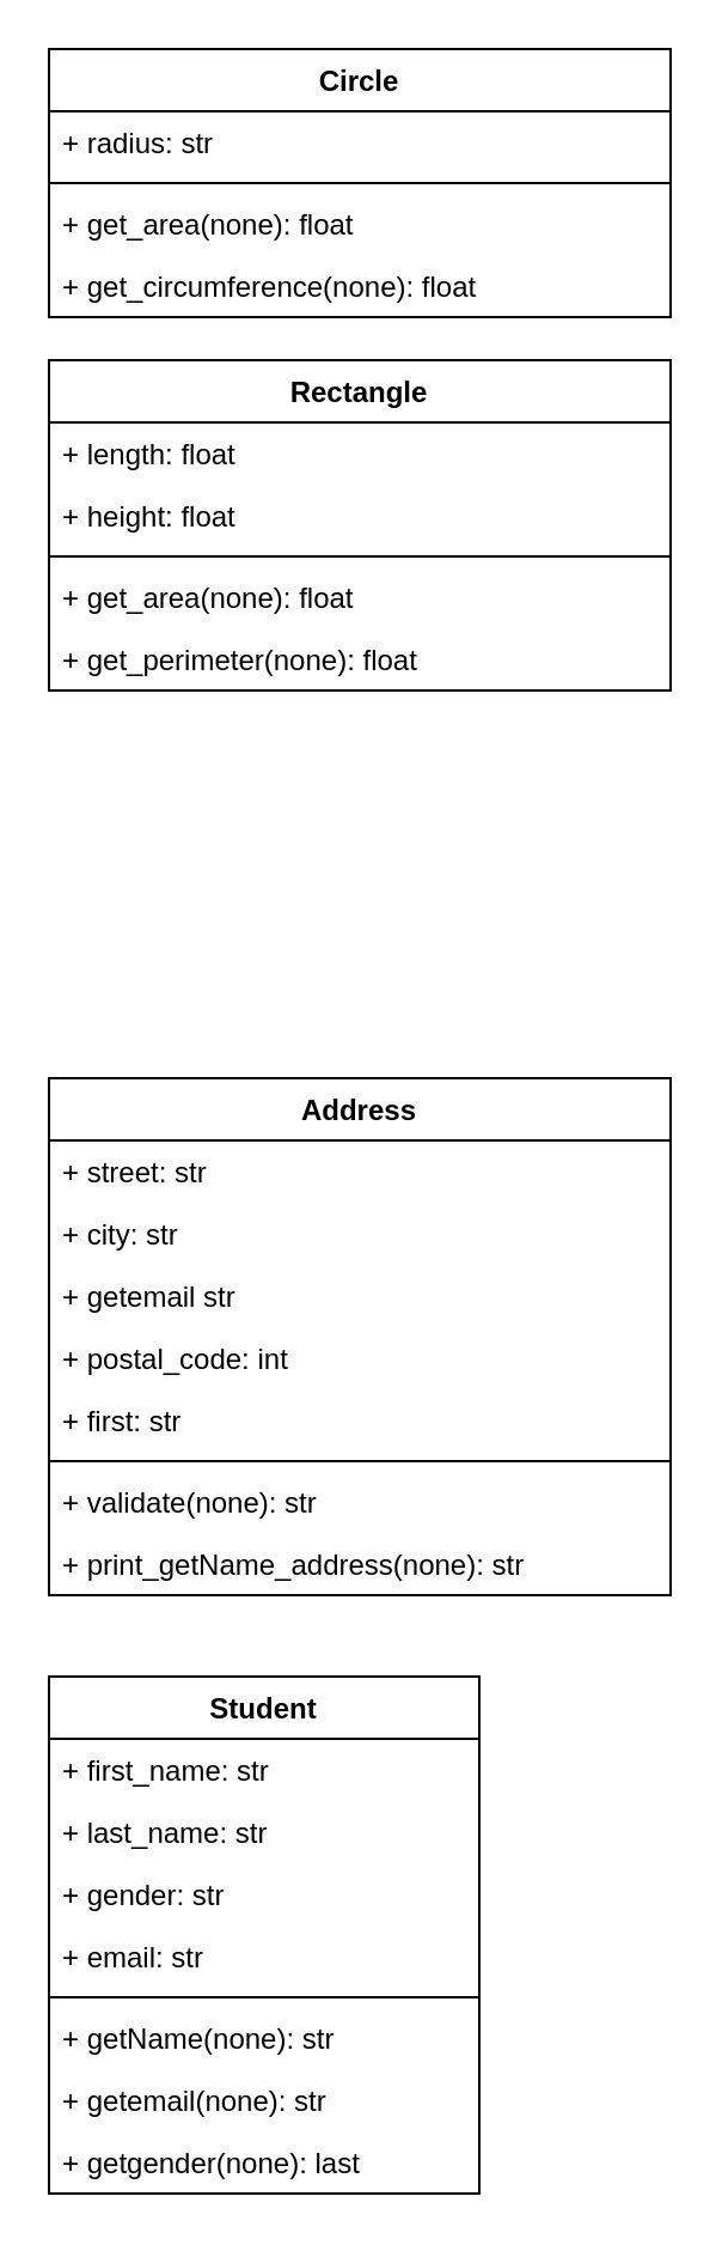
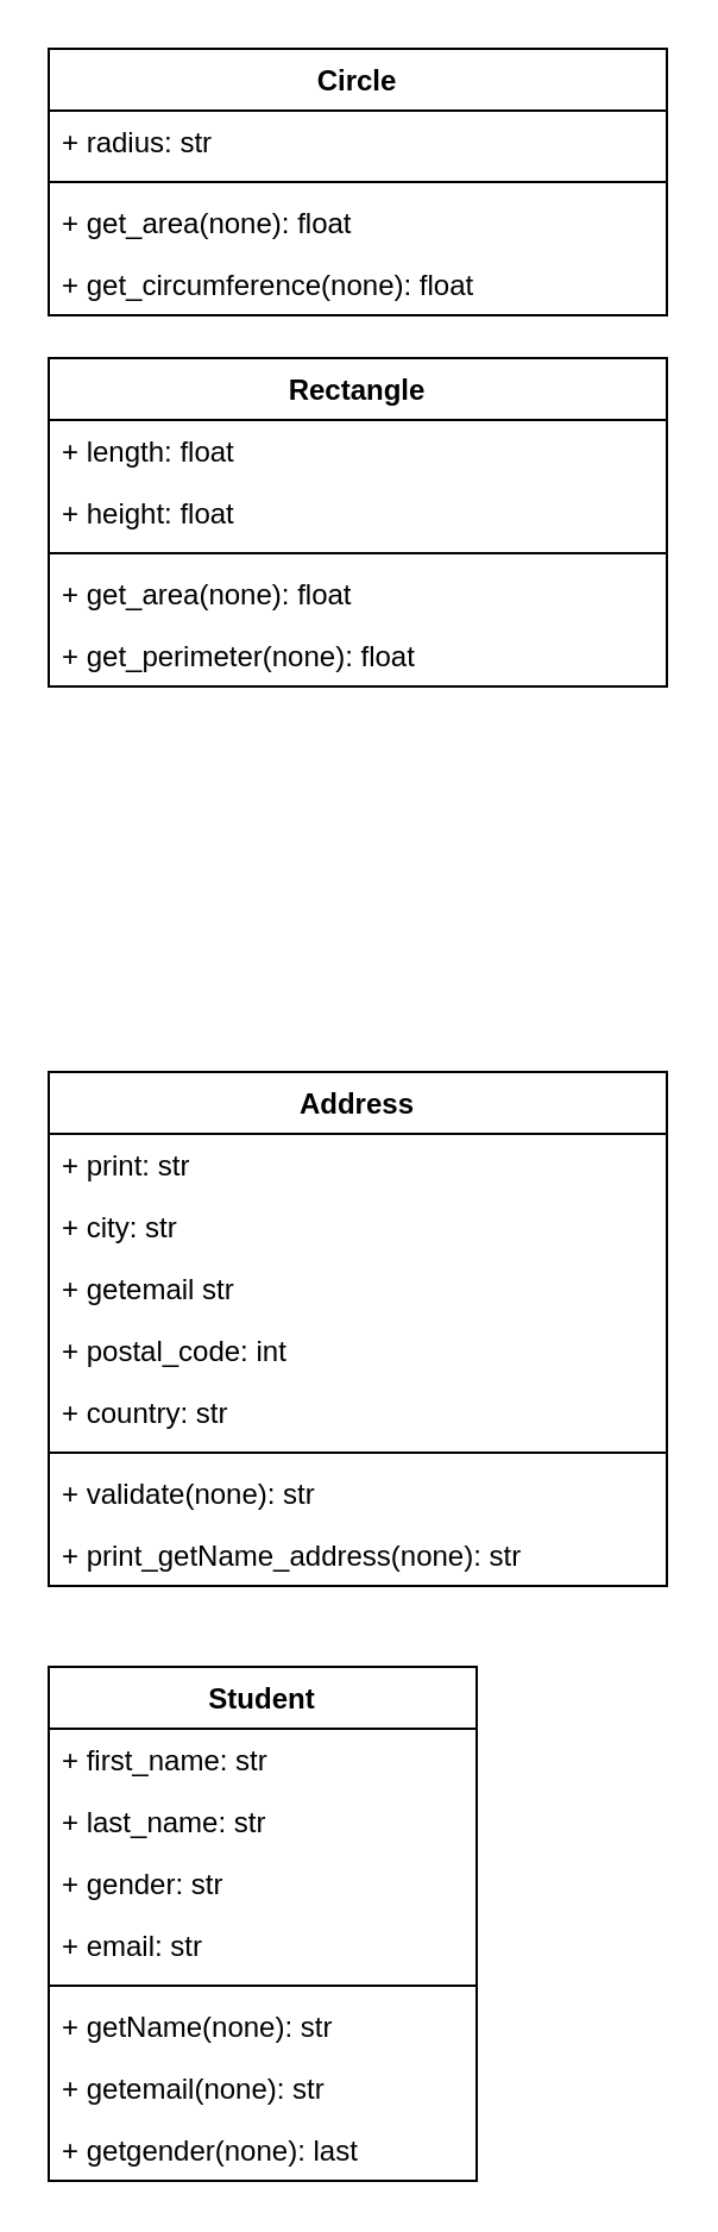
  <mxCell id="0" />
  <mxCell id="1" parent="0" />
  <mxCell id="2" value="Student" style="swimlane;fontStyle=1;align=center;verticalAlign=top;childLayout=stackLayout;horizontal=1;startSize=26;horizontalStack=0;resizeParent=1;resizeParentMax=0;resizeLast=0;collapsible=1;marginBottom=0;" vertex="1" parent="1"><mxGeometry x="20" y="700" width="180" height="216" as="geometry" /></mxCell>
  <mxCell id="3" value="+ first_name: str" style="text;strokeColor=none;fillColor=none;align=left;verticalAlign=top;spacingLeft=4;spacingRight=4;overflow=hidden;rotatable=0;points=[[0,0.5],[1,0.5]];portConstraint=eastwest;" vertex="1" parent="2"><mxGeometry y="26" width="180" height="26" as="geometry" /></mxCell>
  <mxCell id="4" value="+ last_name: str" style="text;strokeColor=none;fillColor=none;align=left;verticalAlign=top;spacingLeft=4;spacingRight=4;overflow=hidden;rotatable=0;points=[[0,0.5],[1,0.5]];portConstraint=eastwest;" vertex="1" parent="2"><mxGeometry y="52" width="180" height="26" as="geometry" /></mxCell>
  <mxCell id="5" value="+ gender: str" style="text;strokeColor=none;fillColor=none;align=left;verticalAlign=top;spacingLeft=4;spacingRight=4;overflow=hidden;rotatable=0;points=[[0,0.5],[1,0.5]];portConstraint=eastwest;" vertex="1" parent="2"><mxGeometry y="78" width="180" height="26" as="geometry" /></mxCell>
  <mxCell id="6" value="+ email: str" style="text;strokeColor=none;fillColor=none;align=left;verticalAlign=top;spacingLeft=4;spacingRight=4;overflow=hidden;rotatable=0;points=[[0,0.5],[1,0.5]];portConstraint=eastwest;" vertex="1" parent="2"><mxGeometry y="104" width="180" height="26" as="geometry" /></mxCell>
  <mxCell id="7" value="" style="line;strokeWidth=1;fillColor=none;align=left;verticalAlign=middle;spacingTop=-1;spacingLeft=3;spacingRight=3;rotatable=0;labelPosition=right;points=[];portConstraint=eastwest;" vertex="1" parent="2"><mxGeometry y="130" width="180" height="8" as="geometry" /></mxCell>
  <mxCell id="8" value="+ getName(none): str" style="text;strokeColor=none;fillColor=none;align=left;verticalAlign=top;spacingLeft=4;spacingRight=4;overflow=hidden;rotatable=0;points=[[0,0.5],[1,0.5]];portConstraint=eastwest;" vertex="1" parent="2"><mxGeometry y="138" width="180" height="26" as="geometry" /></mxCell>
  <mxCell id="9" value="+ getemail(none): str" style="text;strokeColor=none;fillColor=none;align=left;verticalAlign=top;spacingLeft=4;spacingRight=4;overflow=hidden;rotatable=0;points=[[0,0.5],[1,0.5]];portConstraint=eastwest;" vertex="1" parent="2"><mxGeometry y="164" width="180" height="26" as="geometry" /></mxCell>
  <mxCell id="10" value="+ getgender(none): last" style="text;strokeColor=none;fillColor=none;align=left;verticalAlign=top;spacingLeft=4;spacingRight=4;overflow=hidden;rotatable=0;points=[[0,0.5],[1,0.5]];portConstraint=eastwest;" vertex="1" parent="2"><mxGeometry y="190" width="180" height="26" as="geometry" /></mxCell>
  <mxCell id="11" value="Circle" style="swimlane;fontStyle=1;align=center;verticalAlign=top;childLayout=stackLayout;horizontal=1;startSize=26;horizontalStack=0;resizeParent=1;resizeParentMax=0;resizeLast=0;collapsible=1;marginBottom=0;shadow=0;" vertex="1" parent="1"><mxGeometry x="20" y="20" width="260" height="112" as="geometry" /></mxCell>
  <mxCell id="12" value="+ radius: str" style="text;strokeColor=none;fillColor=none;align=left;verticalAlign=top;spacingLeft=4;spacingRight=4;overflow=hidden;rotatable=0;points=[[0,0.5],[1,0.5]];portConstraint=eastwest;" vertex="1" parent="11"><mxGeometry y="26" width="260" height="26" as="geometry" /></mxCell>
  <mxCell id="13" value="" style="line;strokeWidth=1;fillColor=none;align=left;verticalAlign=middle;spacingTop=-1;spacingLeft=3;spacingRight=3;rotatable=0;labelPosition=right;points=[];portConstraint=eastwest;" vertex="1" parent="11"><mxGeometry y="52" width="260" height="8" as="geometry" /></mxCell>
  <mxCell id="14" value="+ get_area(none): float" style="text;strokeColor=none;fillColor=none;align=left;verticalAlign=top;spacingLeft=4;spacingRight=4;overflow=hidden;rotatable=0;points=[[0,0.5],[1,0.5]];portConstraint=eastwest;" vertex="1" parent="11"><mxGeometry y="60" width="260" height="26" as="geometry" /></mxCell>
  <mxCell id="15" value="+ get_circumference(none): float" style="text;strokeColor=none;fillColor=none;align=left;verticalAlign=top;spacingLeft=4;spacingRight=4;overflow=hidden;rotatable=0;points=[[0,0.5],[1,0.5]];portConstraint=eastwest;" vertex="1" parent="11"><mxGeometry y="86" width="260" height="26" as="geometry" /></mxCell>
  <mxCell id="16" value="Rectangle" style="swimlane;fontStyle=1;align=center;verticalAlign=top;childLayout=stackLayout;horizontal=1;startSize=26;horizontalStack=0;resizeParent=1;resizeParentMax=0;resizeLast=0;collapsible=1;marginBottom=0;shadow=0;" vertex="1" parent="1"><mxGeometry x="20" y="150" width="260" height="138" as="geometry" /></mxCell>
  <mxCell id="17" value="+ length: float" style="text;strokeColor=none;fillColor=none;align=left;verticalAlign=top;spacingLeft=4;spacingRight=4;overflow=hidden;rotatable=0;points=[[0,0.5],[1,0.5]];portConstraint=eastwest;" vertex="1" parent="16"><mxGeometry y="26" width="260" height="26" as="geometry" /></mxCell>
  <mxCell id="18" value="+ height: float" style="text;strokeColor=none;fillColor=none;align=left;verticalAlign=top;spacingLeft=4;spacingRight=4;overflow=hidden;rotatable=0;points=[[0,0.5],[1,0.5]];portConstraint=eastwest;" vertex="1" parent="16"><mxGeometry y="52" width="260" height="26" as="geometry" /></mxCell>
  <mxCell id="19" value="" style="line;strokeWidth=1;fillColor=none;align=left;verticalAlign=middle;spacingTop=-1;spacingLeft=3;spacingRight=3;rotatable=0;labelPosition=right;points=[];portConstraint=eastwest;" vertex="1" parent="16"><mxGeometry y="78" width="260" height="8" as="geometry" /></mxCell>
  <mxCell id="20" value="+ get_area(none): float" style="text;strokeColor=none;fillColor=none;align=left;verticalAlign=top;spacingLeft=4;spacingRight=4;overflow=hidden;rotatable=0;points=[[0,0.5],[1,0.5]];portConstraint=eastwest;" vertex="1" parent="16"><mxGeometry y="86" width="260" height="26" as="geometry" /></mxCell>
  <mxCell id="21" value="+ get_perimeter(none): float" style="text;strokeColor=none;fillColor=none;align=left;verticalAlign=top;spacingLeft=4;spacingRight=4;overflow=hidden;rotatable=0;points=[[0,0.5],[1,0.5]];portConstraint=eastwest;" vertex="1" parent="16"><mxGeometry y="112" width="260" height="26" as="geometry" /></mxCell>
  <mxCell id="22" value="Address" style="swimlane;fontStyle=1;align=center;verticalAlign=top;childLayout=stackLayout;horizontal=1;startSize=26;horizontalStack=0;resizeParent=1;resizeParentMax=0;resizeLast=0;collapsible=1;marginBottom=0;" vertex="1" parent="1"><mxGeometry x="20" y="450" width="260" height="216" as="geometry" /></mxCell>
- <mxCell id="23" value="+ street: str" style="text;strokeColor=none;fillColor=none;align=left;verticalAlign=top;spacingLeft=4;spacingRight=4;overflow=hidden;rotatable=0;points=[[0,0.5],[1,0.5]];portConstraint=eastwest;" vertex="1" parent="22"><mxGeometry y="26" width="260" height="26" as="geometry" /></mxCell>
+ <mxCell id="23" value="+ print: str" style="text;strokeColor=none;fillColor=none;align=left;verticalAlign=top;spacingLeft=4;spacingRight=4;overflow=hidden;rotatable=0;points=[[0,0.5],[1,0.5]];portConstraint=eastwest;" vertex="1" parent="22"><mxGeometry y="26" width="260" height="26" as="geometry" /></mxCell>
  <mxCell id="24" value="+ city: str" style="text;strokeColor=none;fillColor=none;align=left;verticalAlign=top;spacingLeft=4;spacingRight=4;overflow=hidden;rotatable=0;points=[[0,0.5],[1,0.5]];portConstraint=eastwest;" vertex="1" parent="22"><mxGeometry y="52" width="260" height="26" as="geometry" /></mxCell>
  <mxCell id="25" value="+ getemail str" style="text;strokeColor=none;fillColor=none;align=left;verticalAlign=top;spacingLeft=4;spacingRight=4;overflow=hidden;rotatable=0;points=[[0,0.5],[1,0.5]];portConstraint=eastwest;" vertex="1" parent="22"><mxGeometry y="78" width="260" height="26" as="geometry" /></mxCell>
  <mxCell id="26" value="+ postal_code: int" style="text;strokeColor=none;fillColor=none;align=left;verticalAlign=top;spacingLeft=4;spacingRight=4;overflow=hidden;rotatable=0;points=[[0,0.5],[1,0.5]];portConstraint=eastwest;" vertex="1" parent="22"><mxGeometry y="104" width="260" height="26" as="geometry" /></mxCell>
- <mxCell id="27" value="+ first: str" style="text;strokeColor=none;fillColor=none;align=left;verticalAlign=top;spacingLeft=4;spacingRight=4;overflow=hidden;rotatable=0;points=[[0,0.5],[1,0.5]];portConstraint=eastwest;" vertex="1" parent="22"><mxGeometry y="130" width="260" height="26" as="geometry" /></mxCell>
+ <mxCell id="27" value="+ country: str" style="text;strokeColor=none;fillColor=none;align=left;verticalAlign=top;spacingLeft=4;spacingRight=4;overflow=hidden;rotatable=0;points=[[0,0.5],[1,0.5]];portConstraint=eastwest;" vertex="1" parent="22"><mxGeometry y="130" width="260" height="26" as="geometry" /></mxCell>
  <mxCell id="28" value="" style="line;strokeWidth=1;fillColor=none;align=left;verticalAlign=middle;spacingTop=-1;spacingLeft=3;spacingRight=3;rotatable=0;labelPosition=right;points=[];portConstraint=eastwest;" vertex="1" parent="22"><mxGeometry y="156" width="260" height="8" as="geometry" /></mxCell>
  <mxCell id="29" value="+ validate(none): str" style="text;strokeColor=none;fillColor=none;align=left;verticalAlign=top;spacingLeft=4;spacingRight=4;overflow=hidden;rotatable=0;points=[[0,0.5],[1,0.5]];portConstraint=eastwest;" vertex="1" parent="22"><mxGeometry y="164" width="260" height="26" as="geometry" /></mxCell>
  <mxCell id="30" value="+ print_getName_address(none): str" style="text;strokeColor=none;fillColor=none;align=left;verticalAlign=top;spacingLeft=4;spacingRight=4;overflow=hidden;rotatable=0;points=[[0,0.5],[1,0.5]];portConstraint=eastwest;" vertex="1" parent="22"><mxGeometry y="190" width="260" height="26" as="geometry" /></mxCell>
